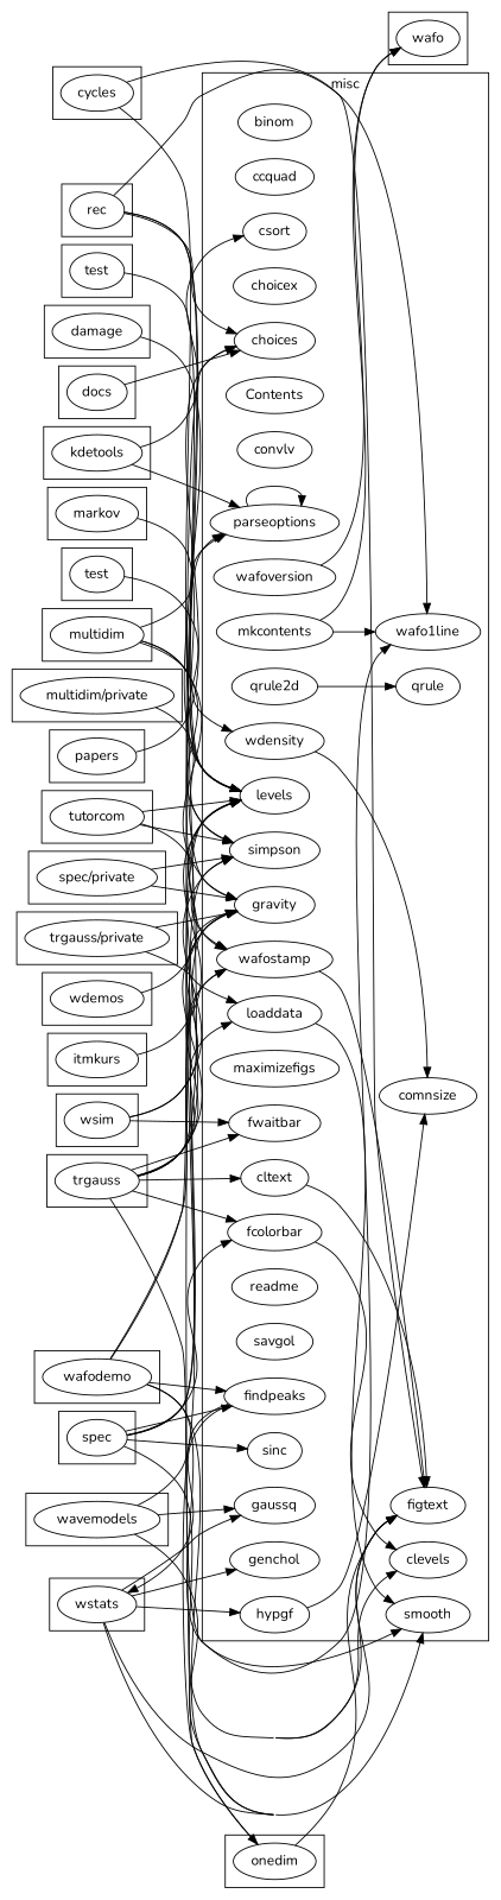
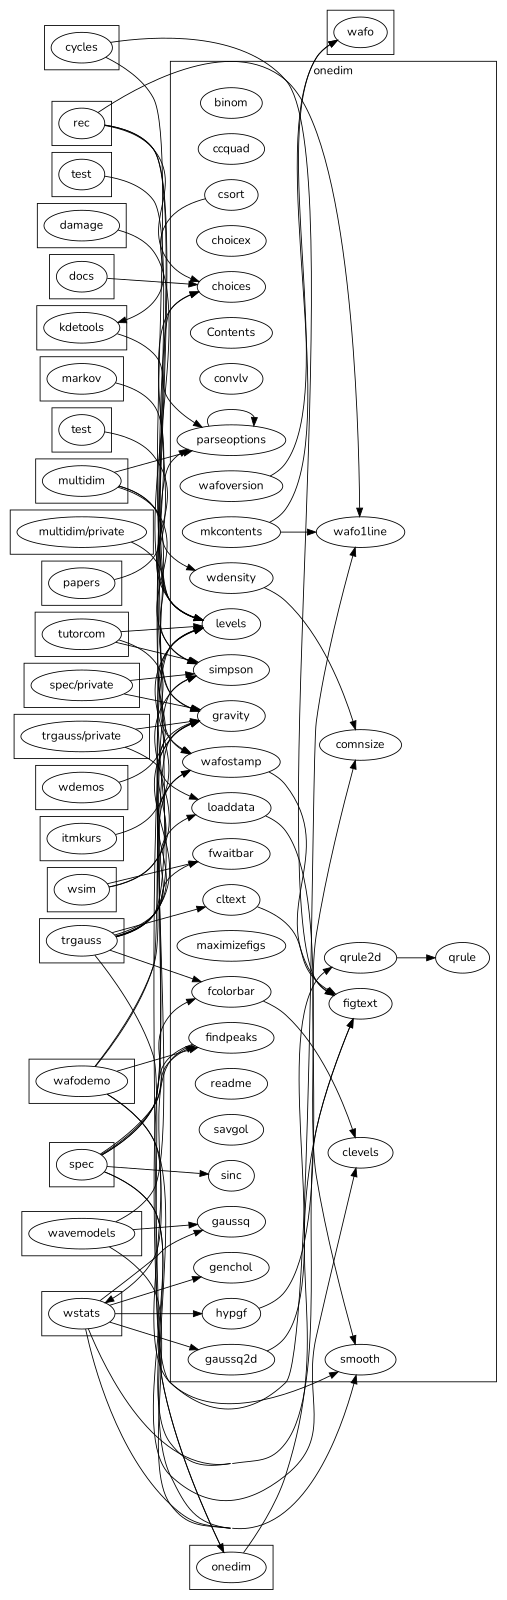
  digraph {
    concentrate=true
    fontname=Nunito
    rankdir=LR
    node [fontname=Nunito]
    edge [constraint=true fontname=Nunito]
    n1 [label=cycles]
    n2 [label=wafo]
    n3 [label=test]
    n4 [label=damage]
    n5 [label=docs]
    n6 [label=kdetools]
    n7 [label=markov]
    n8 [label=test]
    n9 [label=multidim]
    n10 [label="multidim/private"]
    n11 [label=onedim]
    n12 [label=papers]
    n13 [label=rec]
    n14 [label=tutorcom]
    n15 [label=wafodemo]
    n16 [label=spec]
    n17 [label="spec/private"]
    n18 [label=trgauss]
    n19 [label="trgauss/private"]
    n20 [label=wavemodels]
    n21 [label=wdemos]
    n22 [label=itmkurs]
    n23 [label=wsim]
    n24 [label=wstats]
    n25 [label=binom]
    n26 [label=ccquad]
    n27 [label=choices]
    n28 [label=choicex]
    n29 [label=clevels]
    n30 [label=cltext]
    n31 [label=comnsize]
    n32 [label=Contents]
    n33 [label=convlv]
    n34 [label=csort]
    n35 [label=fcolorbar]
    n36 [label=figtext]
    n37 [label=findpeaks]
    n38 [label=fwaitbar]
    n39 [label=gaussq]
+   n40 [label=gaussq2d]
    n41 [label=genchol]
    n42 [label=wafo1line]
    n43 [label=gravity]
    n44 [label=hypgf]
    n45 [label=levels]
    n46 [label=loaddata]
    n47 [label=maximizefigs]
    n48 [label=mkcontents]
    n49 [label=parseoptions]
    n50 [label=qrule]
    n51 [label=qrule2d]
    n52 [label=readme]
    n53 [label=savgol]
    n54 [label=simpson]
    n55 [label=sinc]
    n56 [label=smooth]
    n57 [label=wafostamp]
    n58 [label=wafoversion]
    n59 [label=wdensity]
    subgraph cluster_1 {
      n1
    }
    subgraph cluster_2 {
      n2
    }
    subgraph cluster_3 {
      n3
    }
    subgraph cluster_4 {
      n4
    }
    subgraph cluster_5 {
      n5
    }
    subgraph cluster_6 {
      n6
    }
    subgraph cluster_7 {
      n7
    }
    subgraph cluster_8 {
      n8
    }
    subgraph cluster_9 {
      n9
    }
    subgraph cluster_10 {
      n10
    }
    subgraph cluster_11 {
      n11
    }
    subgraph cluster_12 {
      n12
    }
    subgraph cluster_13 {
      n13
    }
    subgraph cluster_14 {
      n14
    }
    subgraph cluster_15 {
      n15
    }
    subgraph cluster_16 {
      n16
    }
    subgraph cluster_17 {
      n17
    }
    subgraph cluster_18 {
      n18
    }
    subgraph cluster_19 {
      n19
    }
    subgraph cluster_20 {
      n20
    }
    subgraph cluster_21 {
      n21
    }
    subgraph cluster_22 {
      n22
    }
    subgraph cluster_23 {
      n23
    }
    subgraph cluster_24 {
      n24
    }
    subgraph cluster_25 {
-     label=misc
+     label=onedim
      n25
      n26
      n27
      n28
      n29
      n30
      n31
      n32
      n33
      n34
      n35
      n36
      n37
      n38
      n39
+     n40
      n41
      n42
      n43
      n44
      n45
      n46
      n47
      n48
      n49
      n50
      n51
      n52
      n53
      n54
      n55
      n56
      n57
      n58
      n59
    }
    n1 -> n36
    n1 -> n45
    n3 -> n45
    n4 -> n45
    n5 -> n27
-   n6 -> n34
+   n34 -> n6
    n6 -> n49
    n7 -> n45
    n8 -> n45
    n9 -> n43
    n9 -> n49
    n9 -> n54
    n9 -> n59
    n10 -> n54
    n11 -> n36
    n11 -> n43
    n12 -> n27
    n13 -> n27
    n13 -> n42
    n13 -> n43
    n13 -> n57
    n14 -> n45
    n14 -> n54
    n14 -> n57
    n15 -> n27
    n15 -> n37
    n15 -> n42
    n15 -> n56
    n15 -> n57
    n16 -> n29
    n16 -> n35
    n16 -> n36
    n16 -> n37
    n16 -> n43
    n16 -> n54
    n16 -> n55
    n17 -> n43
    n17 -> n54
    n18 -> n30
    n18 -> n35
    n18 -> n38
    n18 -> n43
    n18 -> n45
    n18 -> n46
    n18 -> n49
    n18 -> n56
    n18 -> n57
    n19 -> n43
    n19 -> n46
    n20 -> n39
    n20 -> n45
    n20 -> n56
    n21 -> n45
    n22 -> n45
    n23 -> n38
    n23 -> n43
    n23 -> n54
    n24 -> n36
    n24 -> n39
+   n24 -> n40
    n24 -> n41
    n24 -> n44
    n24 -> n56
    n30 -> n36
    n35 -> n29
    n37 -> n11
    n37 -> n24
+   n40 -> n51
    n44 -> n31
    n46 -> n56
    n48 -> n2
    n48 -> n42
    n49 -> n49
    n51 -> n50
    n57 -> n36
    n58 -> n2
    n59 -> n31
  }
